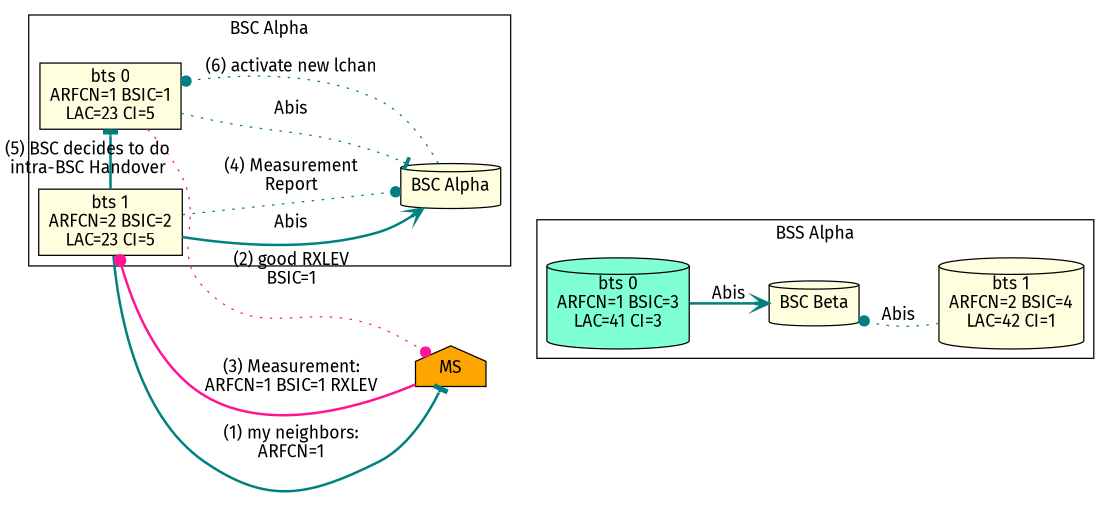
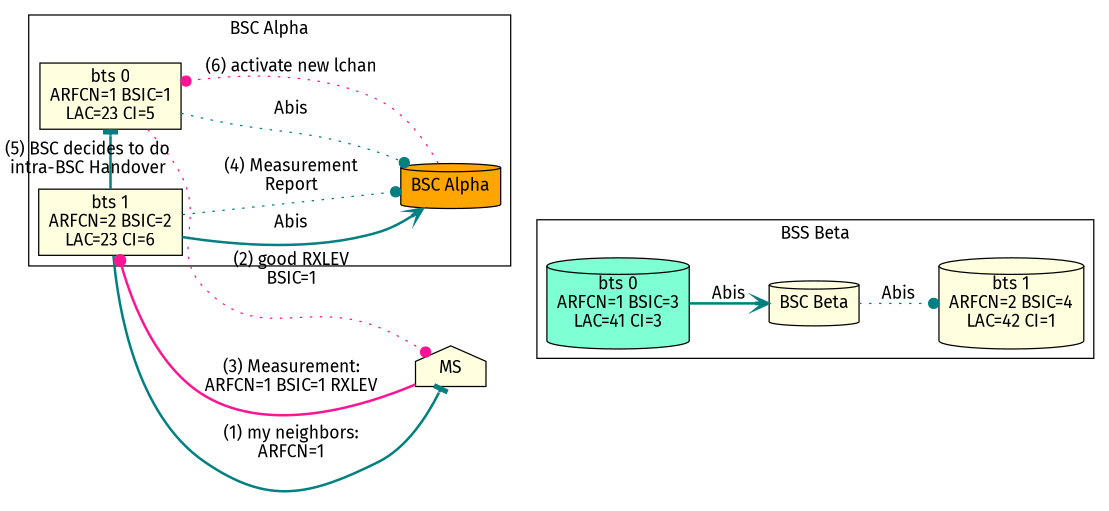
  digraph {
    fontname="Fira Sans"
    rankdir=LR
    node [fillcolor=lightyellow fontname="Fira Sans" rank=min shape=cylinder style=filled]
    edge [arrowhead=dot color=teal fontname="Fira Sans" style=dotted]
    n1 [label="bts 0\nARFCN=1 BSIC=1\nLAC=23 CI=5" shape=box]
-   n2 [label="BSC Alpha" rank=""]
-   n3 [label="bts 1\nARFCN=2 BSIC=2\nLAC=23 CI=5" shape=box]
+   n2 [fillcolor=orange label="BSC Alpha" rank=""]
+   n3 [label="bts 1\nARFCN=2 BSIC=2\nLAC=23 CI=6" shape=box]
    n4 [fillcolor=aquamarine label="bts 0\nARFCN=1 BSIC=3\nLAC=41 CI=3"]
    n5 [label="BSC Beta" rank=""]
    n6 [label="bts 1\nARFCN=2 BSIC=4\nLAC=42 CI=1"]
-   MS [fillcolor=orange shape=house rank=""]
+   MS [shape=house rank=""]
    subgraph cluster_1 {
      label="BSC Alpha"
      n1
      n2
      n3
    }
    subgraph cluster_2 {
-     label="BSS Alpha"
+     label="BSS Beta"
      n4
      n5
      n6
    }
-   n1 -> n2 [arrowhead=tee label=Abis]
+   n1 -> n2 [label=Abis]
    n1 -> MS [color=deeppink label="(2) good RXLEV\nBSIC=1"]
-   n2 -> n1 [constraint=false label="(6) activate new lchan"]
+   n2 -> n1 [color=deeppink constraint=false label="(6) activate new lchan"]
    n3 -> n1 [arrowhead=tee constraint=false label="(5) BSC decides to do\nintra-BSC Handover" style=bold]
    n3 -> n2 [arrowhead=vee label=Abis style=bold]
    n3 -> n2 [label="(4) Measurement\nReport"]
    n3 -> MS [arrowhead=tee label="(1) my neighbors:\nARFCN=1" style=bold]
    n4 -> n5 [arrowhead=vee label=Abis style=bold]
-   n6 -> n5 [label=Abis]
+   n5 -> n6 [label=Abis]
    MS -> n1 [arrowhead=none style=invisible color=""]
    MS -> n3 [color=deeppink label="(3) Measurement:\nARFCN=1 BSIC=1 RXLEV" style=bold]
    MS -> n4 [arrowhead=none style=invisible color=""]
    MS -> n6 [arrowhead=none style=invisible color=""]
  }
